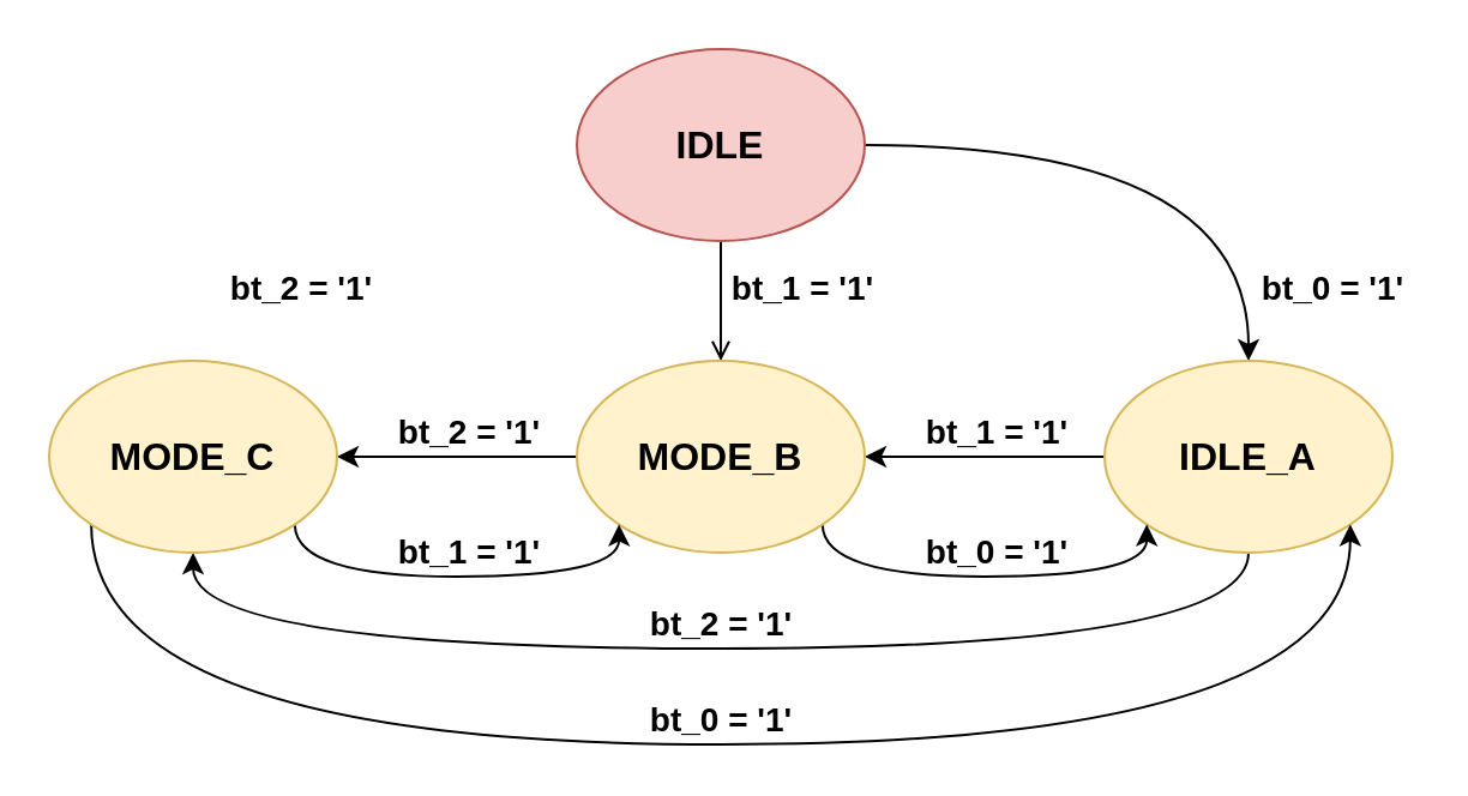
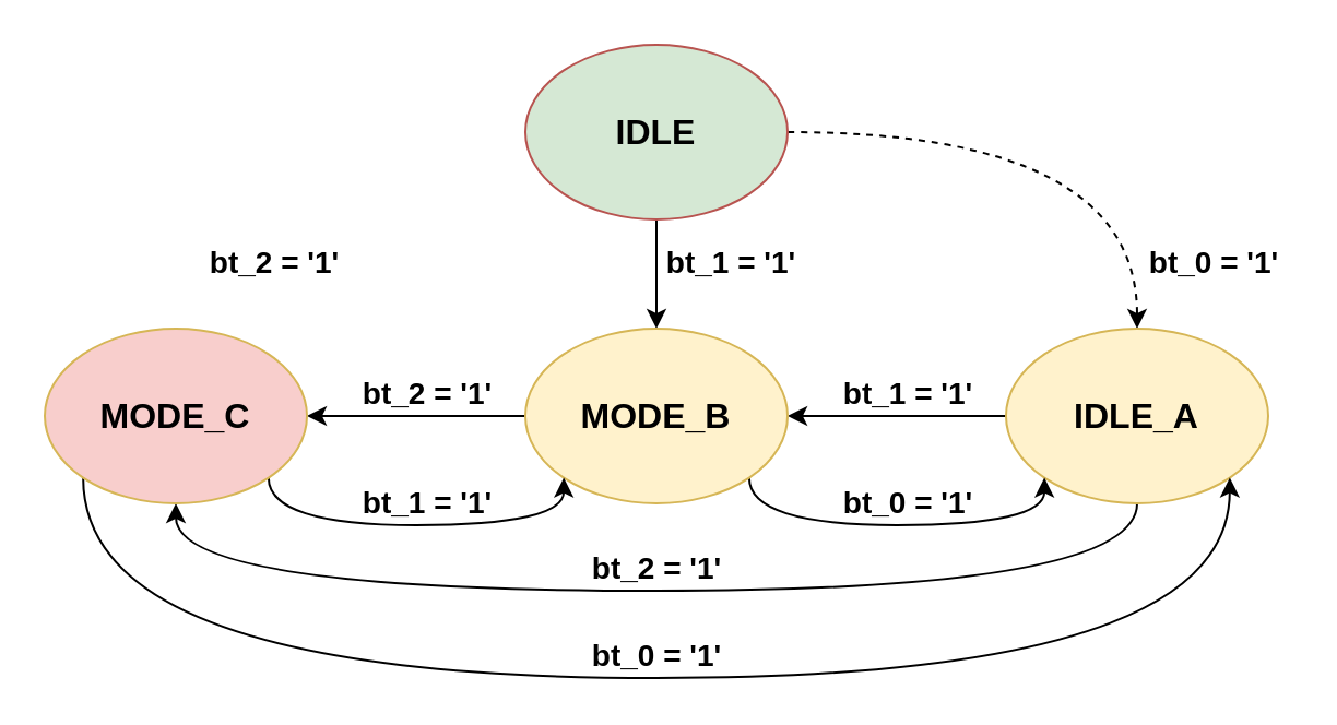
  <mxCell id="0" />
  <mxCell id="1" parent="0" />
- <mxCell id="2" style="edgeStyle=orthogonalEdgeStyle;curved=1;orthogonalLoop=1;jettySize=auto;html=1;exitX=1;exitY=0.5;exitDx=0;exitDy=0;entryX=0.5;entryY=0;entryDx=0;entryDy=0;" parent="1" source="4" target="7" edge="1"><mxGeometry relative="1" as="geometry" /></mxCell>
- <mxCell id="3" style="edgeStyle=orthogonalEdgeStyle;curved=1;orthogonalLoop=1;jettySize=auto;html=1;exitX=0.5;exitY=1;exitDx=0;exitDy=0;endArrow=open;" parent="1" source="4" target="10" edge="1"><mxGeometry relative="1" as="geometry" /></mxCell>
- <mxCell id="4" value="&lt;b style=&quot;font-size: 16px&quot;&gt;IDLE&lt;/b&gt;" style="ellipse;whiteSpace=wrap;html=1;fillColor=#f8cecc;strokeColor=#b85450;" parent="1" vertex="1"><mxGeometry x="240" y="20" width="120" height="80" as="geometry" /></mxCell>
+ <mxCell id="2" style="edgeStyle=orthogonalEdgeStyle;curved=1;orthogonalLoop=1;jettySize=auto;html=1;exitX=1;exitY=0.5;exitDx=0;exitDy=0;entryX=0.5;entryY=0;entryDx=0;entryDy=0;dashed=1;" parent="1" source="4" target="7" edge="1"><mxGeometry relative="1" as="geometry" /></mxCell>
+ <mxCell id="3" style="edgeStyle=orthogonalEdgeStyle;curved=1;orthogonalLoop=1;jettySize=auto;html=1;exitX=0.5;exitY=1;exitDx=0;exitDy=0;" parent="1" source="4" target="10" edge="1"><mxGeometry relative="1" as="geometry" /></mxCell>
+ <mxCell id="4" value="&lt;b style=&quot;font-size: 16px&quot;&gt;IDLE&lt;/b&gt;" style="ellipse;whiteSpace=wrap;html=1;fillColor=#d5e8d4;strokeColor=#b85450;" parent="1" vertex="1"><mxGeometry x="240" y="20" width="120" height="80" as="geometry" /></mxCell>
  <mxCell id="5" style="edgeStyle=orthogonalEdgeStyle;rounded=0;orthogonalLoop=1;jettySize=auto;html=1;exitX=0;exitY=0.5;exitDx=0;exitDy=0;entryX=1;entryY=0.5;entryDx=0;entryDy=0;" edge="1" parent="1" source="7" target="10"><mxGeometry relative="1" as="geometry" /></mxCell>
  <mxCell id="6" style="edgeStyle=orthogonalEdgeStyle;curved=1;orthogonalLoop=1;jettySize=auto;html=1;exitX=0.5;exitY=1;exitDx=0;exitDy=0;entryX=0.5;entryY=1;entryDx=0;entryDy=0;" edge="1" parent="1" source="7" target="13"><mxGeometry relative="1" as="geometry"><Array as="points"><mxPoint x="520" y="270" /><mxPoint x="80" y="270" /></Array></mxGeometry></mxCell>
  <mxCell id="7" value="&lt;b style=&quot;font-size: 16px&quot;&gt;IDLE_A&lt;/b&gt;" style="ellipse;whiteSpace=wrap;html=1;fillColor=#fff2cc;strokeColor=#d6b656;" parent="1" vertex="1"><mxGeometry x="460" y="150" width="120" height="80" as="geometry" /></mxCell>
  <mxCell id="8" style="edgeStyle=orthogonalEdgeStyle;rounded=0;orthogonalLoop=1;jettySize=auto;html=1;exitX=0;exitY=0.5;exitDx=0;exitDy=0;entryX=1;entryY=0.5;entryDx=0;entryDy=0;" edge="1" parent="1" source="10" target="13"><mxGeometry relative="1" as="geometry" /></mxCell>
  <mxCell id="9" style="edgeStyle=orthogonalEdgeStyle;curved=1;orthogonalLoop=1;jettySize=auto;html=1;exitX=1;exitY=1;exitDx=0;exitDy=0;entryX=0;entryY=1;entryDx=0;entryDy=0;" edge="1" parent="1" source="10" target="7"><mxGeometry relative="1" as="geometry"><Array as="points"><mxPoint x="342" y="240" /><mxPoint x="478" y="240" /></Array></mxGeometry></mxCell>
  <mxCell id="10" value="&lt;b style=&quot;font-size: 16px&quot;&gt;MODE_B&lt;/b&gt;" style="ellipse;whiteSpace=wrap;html=1;fillColor=#fff2cc;strokeColor=#d6b656;" parent="1" vertex="1"><mxGeometry x="240" y="150" width="120" height="80" as="geometry" /></mxCell>
  <mxCell id="11" style="edgeStyle=orthogonalEdgeStyle;curved=1;orthogonalLoop=1;jettySize=auto;html=1;exitX=1;exitY=1;exitDx=0;exitDy=0;entryX=0;entryY=1;entryDx=0;entryDy=0;" edge="1" parent="1" source="13" target="10"><mxGeometry relative="1" as="geometry"><Array as="points"><mxPoint x="122" y="240" /><mxPoint x="258" y="240" /></Array></mxGeometry></mxCell>
  <mxCell id="12" style="edgeStyle=orthogonalEdgeStyle;curved=1;orthogonalLoop=1;jettySize=auto;html=1;exitX=0;exitY=1;exitDx=0;exitDy=0;entryX=1;entryY=1;entryDx=0;entryDy=0;" edge="1" parent="1" source="13" target="7"><mxGeometry relative="1" as="geometry"><Array as="points"><mxPoint x="38" y="310" /><mxPoint x="562" y="310" /></Array></mxGeometry></mxCell>
- <mxCell id="13" value="&lt;b style=&quot;font-size: 16px&quot;&gt;MODE_C&lt;/b&gt;" style="ellipse;whiteSpace=wrap;html=1;fillColor=#fff2cc;strokeColor=#d6b656;" parent="1" vertex="1"><mxGeometry x="20" y="150" width="120" height="80" as="geometry" /></mxCell>
+ <mxCell id="13" value="&lt;b style=&quot;font-size: 16px&quot;&gt;MODE_C&lt;/b&gt;" style="ellipse;whiteSpace=wrap;html=1;fillColor=#f8cecc;strokeColor=#d6b656;" parent="1" vertex="1"><mxGeometry x="20" y="150" width="120" height="80" as="geometry" /></mxCell>
  <mxCell id="14" value="&lt;font style=&quot;font-size: 14px&quot;&gt;&lt;b&gt;bt_0 = '1'&lt;/b&gt;&lt;/font&gt;" style="text;html=1;align=center;verticalAlign=middle;resizable=0;points=[];autosize=1;" parent="1" vertex="1"><mxGeometry x="520" y="110" width="70" height="20" as="geometry" /></mxCell>
  <mxCell id="15" value="&lt;font style=&quot;font-size: 14px&quot;&gt;&lt;b&gt;bt_1 = '1'&lt;/b&gt;&lt;/font&gt;" style="text;html=1;align=center;verticalAlign=middle;resizable=0;points=[];autosize=1;" parent="1" vertex="1"><mxGeometry x="299" y="110" width="70" height="20" as="geometry" /></mxCell>
  <mxCell id="16" value="&lt;font style=&quot;font-size: 14px&quot;&gt;&lt;b&gt;bt_2 = '1'&lt;/b&gt;&lt;/font&gt;" style="text;html=1;align=center;verticalAlign=middle;resizable=0;points=[];autosize=1;" parent="1" vertex="1"><mxGeometry x="90" y="110" width="70" height="20" as="geometry" /></mxCell>
  <mxCell id="17" value="&lt;font style=&quot;font-size: 14px&quot;&gt;&lt;b&gt;bt_0 = '1'&lt;/b&gt;&lt;/font&gt;" style="text;html=1;align=center;verticalAlign=middle;resizable=0;points=[];autosize=1;" vertex="1" parent="1"><mxGeometry x="265" y="290" width="70" height="20" as="geometry" /></mxCell>
  <mxCell id="18" value="&lt;font style=&quot;font-size: 14px&quot;&gt;&lt;b&gt;bt_2 = '1'&lt;/b&gt;&lt;/font&gt;" style="text;html=1;align=center;verticalAlign=middle;resizable=0;points=[];autosize=1;" vertex="1" parent="1"><mxGeometry x="265" y="250" width="70" height="20" as="geometry" /></mxCell>
  <mxCell id="19" value="&lt;font style=&quot;font-size: 14px&quot;&gt;&lt;b&gt;bt_0 = '1'&lt;/b&gt;&lt;/font&gt;" style="text;html=1;align=center;verticalAlign=middle;resizable=0;points=[];autosize=1;" vertex="1" parent="1"><mxGeometry x="380" y="220" width="70" height="20" as="geometry" /></mxCell>
  <mxCell id="20" value="&lt;font style=&quot;font-size: 14px&quot;&gt;&lt;b&gt;bt_1 = '1'&lt;/b&gt;&lt;/font&gt;" style="text;html=1;align=center;verticalAlign=middle;resizable=0;points=[];autosize=1;" vertex="1" parent="1"><mxGeometry x="160" y="220" width="70" height="20" as="geometry" /></mxCell>
  <mxCell id="21" value="&lt;font style=&quot;font-size: 14px&quot;&gt;&lt;b&gt;bt_1 = '1'&lt;/b&gt;&lt;/font&gt;" style="text;html=1;align=center;verticalAlign=middle;resizable=0;points=[];autosize=1;" vertex="1" parent="1"><mxGeometry x="380" y="170" width="70" height="20" as="geometry" /></mxCell>
  <mxCell id="22" value="&lt;font style=&quot;font-size: 14px&quot;&gt;&lt;b&gt;bt_2 = '1'&lt;/b&gt;&lt;/font&gt;" style="text;html=1;align=center;verticalAlign=middle;resizable=0;points=[];autosize=1;" vertex="1" parent="1"><mxGeometry x="160" y="170" width="70" height="20" as="geometry" /></mxCell>
